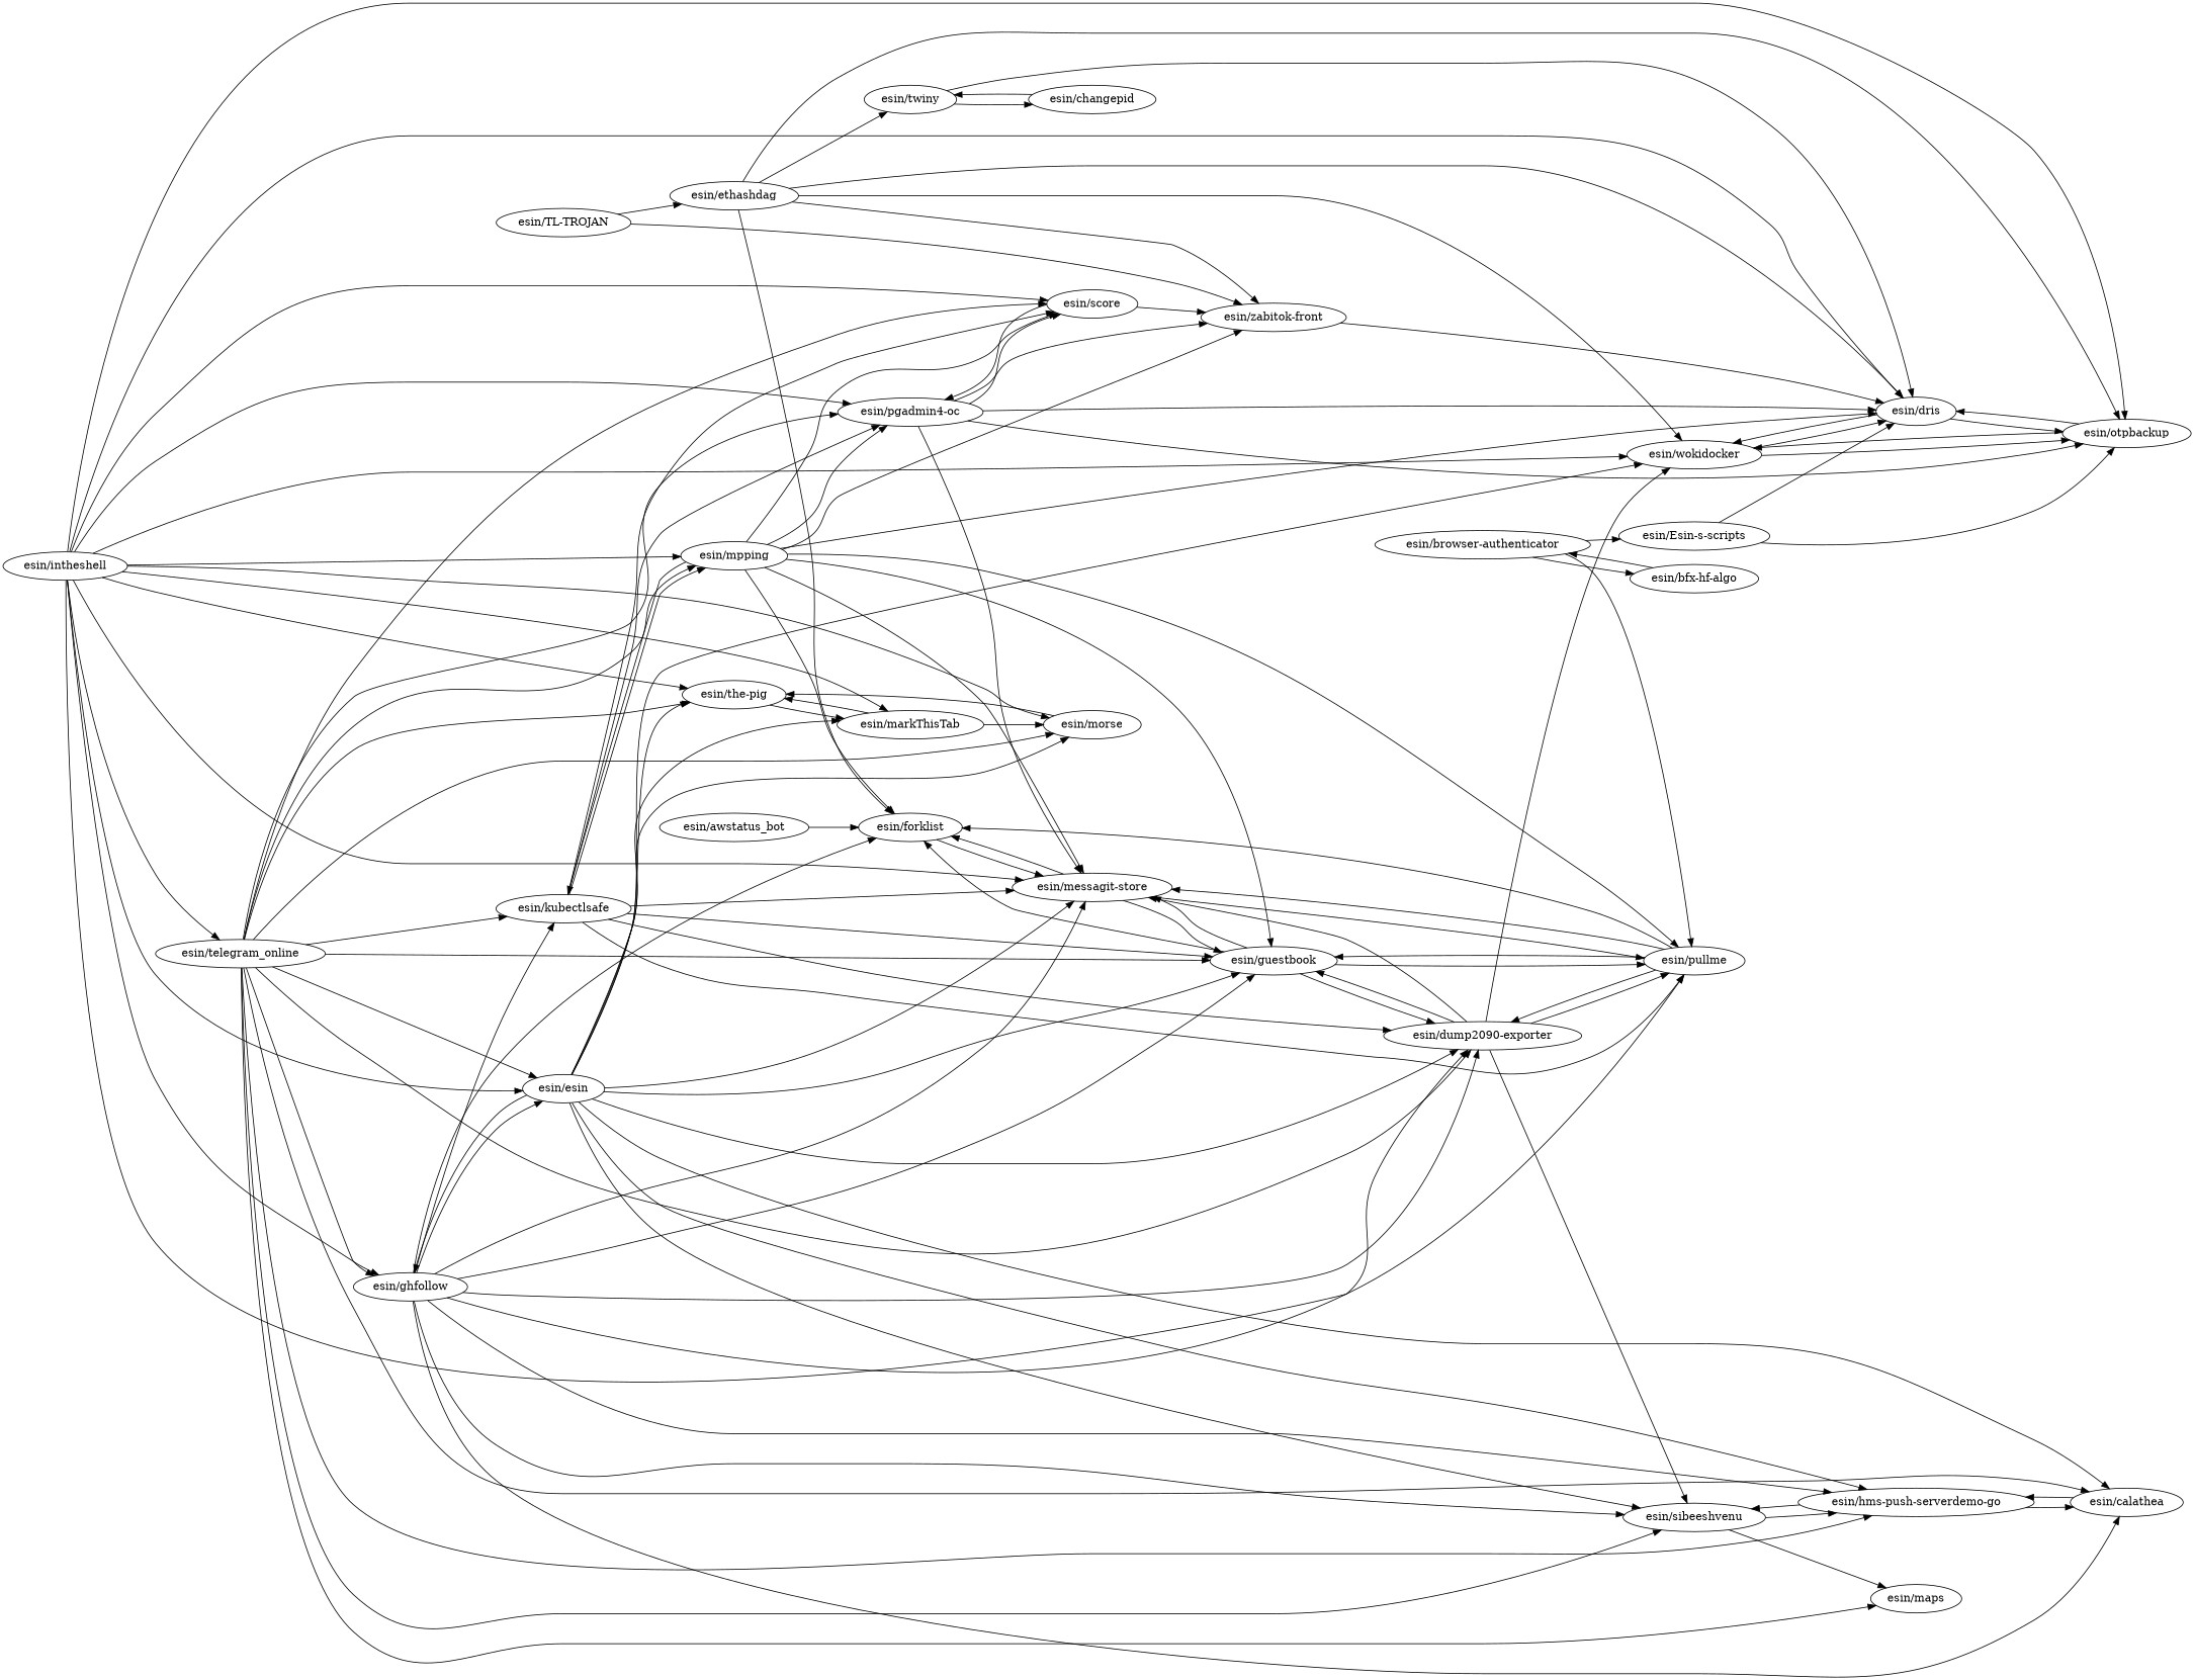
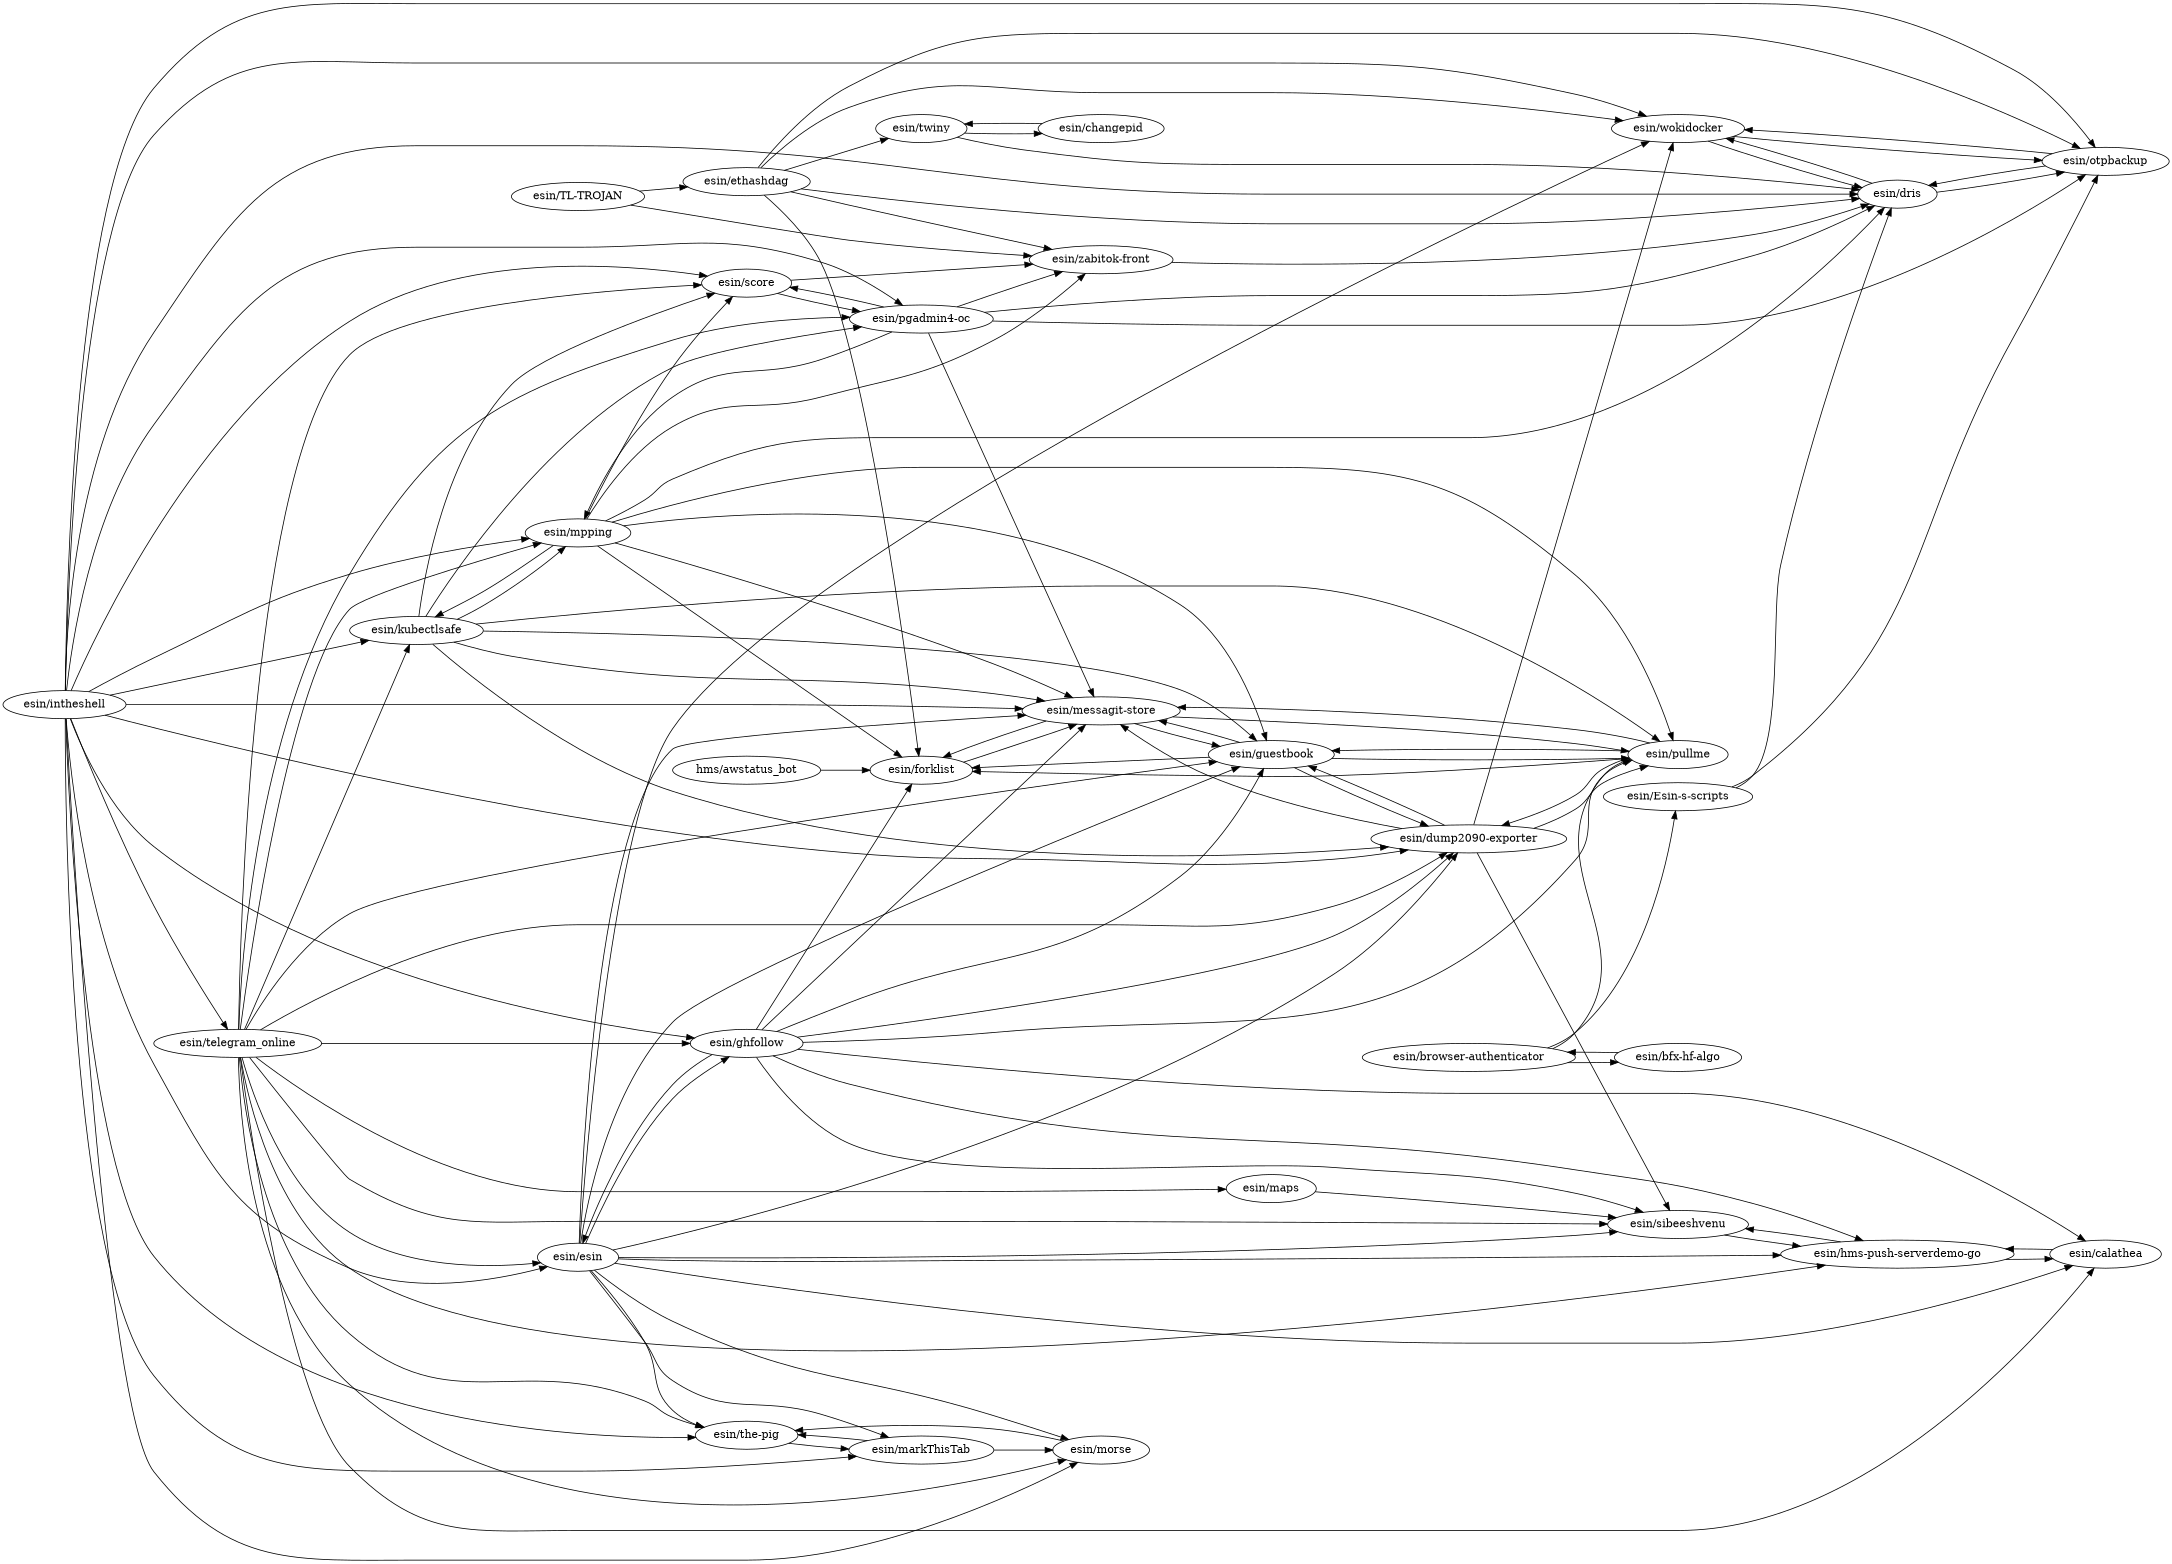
  digraph {
    rankdir=LR
    "esin/kubectlsafe" [l="1.567,45.673"]
    "esin/mpping" [l="1.58,45.671"]
    "esin/pgadmin4-oc" [l="1.583,45.682"]
    "esin/score" [l="1.572,45.682"]
    "esin/guestbook" [l="1.556,45.659"]
    n6 [l="1.555,45.669" label="esin/dump2090-exporter"]
    "esin/pullme" [l="1.567,45.656"]
    "esin/messagit-store" [l="1.566,45.666"]
    "esin/zabitok-front" [l="1.6,45.676"]
    "esin/dris" [l="1.593,45.693"]
    "esin/forklist" [l="1.581,45.659"]
    "esin/otpbackup" [l="1.581,45.699"]
    "esin/wokidocker" [l="1.573,45.69"]
    "esin/sibeeshvenu" [l="1.529,45.665"]
    "esin/hms-push-serverdemo-go" [l="1.521,45.674"]
    "esin/changepid" [l="1.64,45.698"]
    "esin/twiny" [l="1.621,45.694"]
    "esin/bfx-hf-algo" [l="1.621,45.727"]
    "esin/browser-authenticator" [l="1.611,45.715"]
    "esin/Esin-s-scripts" [l="1.594,45.71"]
    "esin/ethashdag" [l="1.601,45.685"]
    "esin/TL-TROJAN" [l="1.623,45.675"]
    "esin/esin" [l="1.536,45.679"]
    "esin/the-pig" [l="1.526,45.688"]
    "esin/ghfollow" [l="1.543,45.663"]
    "esin/markThisTab" [l="1.528,45.7"]
    "esin/calathea" [l="1.518,45.665"]
    "esin/morse" [l="1.539,45.694"]
-   "esin/awstatus_bot" [l="1.597,45.643"]
+   "esin/awstatus_bot" [l="1.597,45.643" label="hms/awstatus_bot"]
    "esin/telegram_online" [l="1.545,45.674"]
    "esin/maps" [l="1.526,45.652"]
    "esin/intheshell" [l="1.556,45.688"]
    "esin/kubectlsafe" -> "esin/mpping"
    "esin/kubectlsafe" -> "esin/pgadmin4-oc"
    "esin/kubectlsafe" -> "esin/score"
    "esin/kubectlsafe" -> "esin/guestbook"
    "esin/kubectlsafe" -> n6
    "esin/kubectlsafe" -> "esin/pullme"
    "esin/kubectlsafe" -> "esin/messagit-store"
    "esin/mpping" -> "esin/kubectlsafe"
-   "esin/mpping" -> "esin/pgadmin4-oc"
+   "esin/pgadmin4-oc" -> "esin/mpping"
    "esin/mpping" -> "esin/score"
    "esin/mpping" -> "esin/guestbook"
    "esin/mpping" -> "esin/pullme"
    "esin/mpping" -> "esin/messagit-store"
    "esin/mpping" -> "esin/zabitok-front"
    "esin/mpping" -> "esin/dris"
    "esin/mpping" -> "esin/forklist"
    "esin/pgadmin4-oc" -> "esin/score"
    "esin/pgadmin4-oc" -> "esin/messagit-store"
    "esin/pgadmin4-oc" -> "esin/zabitok-front"
    "esin/pgadmin4-oc" -> "esin/dris"
    "esin/pgadmin4-oc" -> "esin/otpbackup"
    "esin/score" -> "esin/pgadmin4-oc"
    "esin/score" -> "esin/zabitok-front"
    "esin/guestbook" -> n6
    "esin/guestbook" -> "esin/pullme"
    "esin/guestbook" -> "esin/messagit-store"
    "esin/guestbook" -> "esin/forklist"
    n6 -> "esin/guestbook"
    n6 -> "esin/pullme"
    n6 -> "esin/messagit-store"
    n6 -> "esin/wokidocker"
    n6 -> "esin/sibeeshvenu"
    "esin/pullme" -> "esin/guestbook"
    "esin/pullme" -> n6
    "esin/pullme" -> "esin/messagit-store"
    "esin/pullme" -> "esin/forklist"
    "esin/messagit-store" -> "esin/guestbook"
    "esin/messagit-store" -> "esin/pullme"
    "esin/messagit-store" -> "esin/forklist"
    "esin/zabitok-front" -> "esin/dris"
    "esin/dris" -> "esin/otpbackup"
    "esin/dris" -> "esin/wokidocker"
    "esin/forklist" -> "esin/messagit-store"
    "esin/otpbackup" -> "esin/dris"
    "esin/otpbackup" -> "esin/wokidocker"
    "esin/wokidocker" -> "esin/dris"
    "esin/wokidocker" -> "esin/otpbackup"
    "esin/sibeeshvenu" -> "esin/hms-push-serverdemo-go"
    "esin/hms-push-serverdemo-go" -> "esin/sibeeshvenu"
    "esin/hms-push-serverdemo-go" -> "esin/calathea"
    "esin/changepid" -> "esin/twiny"
    "esin/twiny" -> "esin/dris"
    "esin/twiny" -> "esin/changepid"
    "esin/bfx-hf-algo" -> "esin/browser-authenticator"
    "esin/browser-authenticator" -> "esin/pullme"
    "esin/browser-authenticator" -> "esin/bfx-hf-algo"
    "esin/browser-authenticator" -> "esin/Esin-s-scripts"
    "esin/Esin-s-scripts" -> "esin/dris"
    "esin/Esin-s-scripts" -> "esin/otpbackup"
    "esin/ethashdag" -> "esin/zabitok-front"
    "esin/ethashdag" -> "esin/dris"
    "esin/ethashdag" -> "esin/forklist"
    "esin/ethashdag" -> "esin/otpbackup"
    "esin/ethashdag" -> "esin/wokidocker"
    "esin/ethashdag" -> "esin/twiny"
    "esin/TL-TROJAN" -> "esin/zabitok-front"
    "esin/TL-TROJAN" -> "esin/ethashdag"
    "esin/esin" -> "esin/guestbook"
    "esin/esin" -> n6
    "esin/esin" -> "esin/messagit-store"
    "esin/esin" -> "esin/wokidocker"
    "esin/esin" -> "esin/sibeeshvenu"
    "esin/esin" -> "esin/hms-push-serverdemo-go"
    "esin/esin" -> "esin/the-pig"
    "esin/esin" -> "esin/ghfollow"
    "esin/esin" -> "esin/markThisTab"
    "esin/esin" -> "esin/calathea"
    "esin/esin" -> "esin/morse"
    "esin/the-pig" -> "esin/markThisTab"
    "esin/ghfollow" -> "esin/guestbook"
    "esin/ghfollow" -> n6
    "esin/ghfollow" -> "esin/pullme"
    "esin/ghfollow" -> "esin/messagit-store"
    "esin/ghfollow" -> "esin/forklist"
    "esin/ghfollow" -> "esin/sibeeshvenu"
    "esin/ghfollow" -> "esin/hms-push-serverdemo-go"
    "esin/ghfollow" -> "esin/esin"
    "esin/ghfollow" -> "esin/calathea"
    "esin/markThisTab" -> "esin/the-pig"
    "esin/markThisTab" -> "esin/morse"
    "esin/calathea" -> "esin/hms-push-serverdemo-go"
    "esin/morse" -> "esin/the-pig"
    "esin/awstatus_bot" -> "esin/forklist"
    "esin/telegram_online" -> "esin/kubectlsafe"
    "esin/telegram_online" -> "esin/mpping"
    "esin/telegram_online" -> "esin/pgadmin4-oc"
    "esin/telegram_online" -> "esin/score"
    "esin/telegram_online" -> "esin/guestbook"
    "esin/telegram_online" -> n6
    "esin/telegram_online" -> "esin/sibeeshvenu"
    "esin/telegram_online" -> "esin/hms-push-serverdemo-go"
    "esin/telegram_online" -> "esin/esin"
    "esin/telegram_online" -> "esin/the-pig"
    "esin/telegram_online" -> "esin/ghfollow"
    "esin/telegram_online" -> "esin/calathea"
    "esin/telegram_online" -> "esin/morse"
    "esin/telegram_online" -> "esin/maps"
-   "esin/sibeeshvenu" -> "esin/maps"
-   "esin/ghfollow" -> "esin/kubectlsafe"
+   "esin/maps" -> "esin/sibeeshvenu"
+   "esin/intheshell" -> "esin/kubectlsafe"
    "esin/intheshell" -> "esin/mpping"
    "esin/intheshell" -> "esin/pgadmin4-oc"
    "esin/intheshell" -> "esin/score"
    "esin/intheshell" -> n6
    "esin/intheshell" -> "esin/messagit-store"
    "esin/intheshell" -> "esin/dris"
    "esin/intheshell" -> "esin/otpbackup"
    "esin/intheshell" -> "esin/wokidocker"
    "esin/intheshell" -> "esin/esin"
    "esin/intheshell" -> "esin/the-pig"
    "esin/intheshell" -> "esin/ghfollow"
    "esin/intheshell" -> "esin/markThisTab"
    "esin/intheshell" -> "esin/morse"
    "esin/intheshell" -> "esin/telegram_online"
  }
